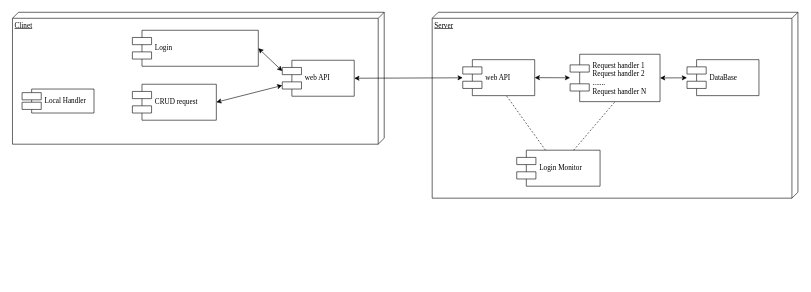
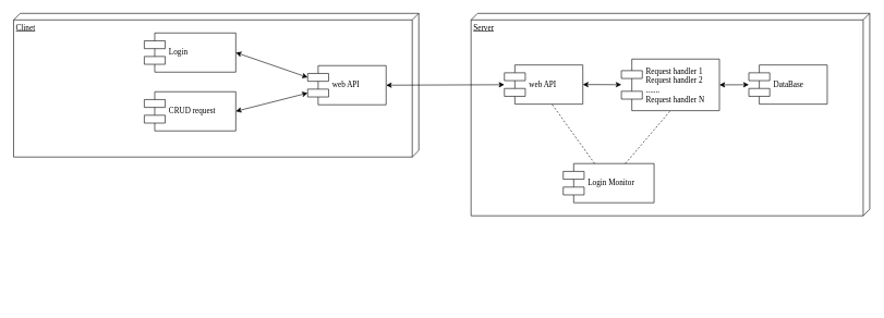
  <mxCell id="0" />
  <mxCell id="1" parent="0" />
  <mxCell id="2" style="edgeStyle=orthogonalEdgeStyle;rounded=0;html=1;labelBackgroundColor=none;startArrow=none;startFill=0;startSize=8;endArrow=none;endFill=0;endSize=16;fontFamily=Verdana;fontSize=12;" parent="1" edge="1"><mxGeometry relative="1" as="geometry"><Array as="points"><mxPoint x="1085" y="465" /></Array><mxPoint x="1085.059" y="270" as="targetPoint" /></mxGeometry></mxCell>
  <mxCell id="3" style="edgeStyle=orthogonalEdgeStyle;rounded=0;html=1;labelBackgroundColor=none;startArrow=none;startFill=0;startSize=8;endArrow=none;endFill=0;endSize=16;fontFamily=Verdana;fontSize=12;" parent="1" edge="1"><mxGeometry relative="1" as="geometry"><Array as="points"><mxPoint x="675" y="465" /></Array><mxPoint x="675.059" y="270" as="targetPoint" /></mxGeometry></mxCell>
  <mxCell id="4" value="Clinet" style="verticalAlign=top;align=left;spacingTop=8;spacingLeft=2;spacingRight=12;shape=cube;size=10;direction=south;fontStyle=4;html=1;rounded=0;shadow=0;comic=0;labelBackgroundColor=none;strokeWidth=1;fontFamily=Verdana;fontSize=12" parent="1" vertex="1"><mxGeometry x="20" y="20" width="620" height="220" as="geometry" /></mxCell>
- <mxCell id="5" value="Login" style="shape=component;align=left;spacingLeft=36;rounded=0;shadow=0;comic=0;labelBackgroundColor=none;strokeWidth=1;fontFamily=Verdana;fontSize=12;html=1;" parent="1" vertex="1"><mxGeometry x="220" y="50" width="210" height="60" as="geometry" /></mxCell>
+ <mxCell id="5" value="Login" style="shape=component;align=left;spacingLeft=36;rounded=0;shadow=0;comic=0;labelBackgroundColor=none;strokeWidth=1;fontFamily=Verdana;fontSize=12;html=1;" parent="1" vertex="1"><mxGeometry x="220" y="50" width="140" height="60" as="geometry" /></mxCell>
  <mxCell id="6" value="CRUD request" style="shape=component;align=left;spacingLeft=36;rounded=0;shadow=0;comic=0;labelBackgroundColor=none;strokeWidth=1;fontFamily=Verdana;fontSize=12;html=1;" parent="1" vertex="1"><mxGeometry x="220" y="140" width="140" height="60" as="geometry" /></mxCell>
  <mxCell id="7" value="web API" style="shape=component;align=left;spacingLeft=36;rounded=0;shadow=0;comic=0;labelBackgroundColor=none;strokeWidth=1;fontFamily=Verdana;fontSize=12;html=1;" parent="1" vertex="1"><mxGeometry x="470" y="100" width="120" height="60" as="geometry" /></mxCell>
  <mxCell id="8" value="" style="endArrow=classic;startArrow=classic;html=1;rounded=0;exitX=1;exitY=0.5;exitDx=0;exitDy=0;entryX=0;entryY=0.3;entryDx=0;entryDy=0;" edge="1" parent="1" source="5" target="7"><mxGeometry width="50" height="50" relative="1" as="geometry"><mxPoint y="110" as="sourcePoint" x="390" /><mxPoint x="440" y="60" as="targetPoint" /></mxGeometry></mxCell>
  <mxCell id="9" value="" style="endArrow=classic;startArrow=classic;html=1;rounded=0;entryX=0;entryY=0.7;entryDx=0;entryDy=0;exitX=1;exitY=0.5;exitDx=0;exitDy=0;" edge="1" parent="1" source="6" target="7"><mxGeometry width="50" height="50" relative="1" as="geometry"><mxPoint x="375" y="170" as="sourcePoint" /><mxPoint x="425" y="120" as="targetPoint" /></mxGeometry></mxCell>
  <mxCell id="10" value="Server" style="verticalAlign=top;align=left;spacingTop=8;spacingLeft=2;spacingRight=12;shape=cube;size=10;direction=south;fontStyle=4;html=1;rounded=0;shadow=0;comic=0;labelBackgroundColor=none;strokeWidth=1;fontFamily=Verdana;fontSize=12" vertex="1" parent="1"><mxGeometry x="720" y="20" width="610" height="310" as="geometry" /></mxCell>
  <mxCell id="11" value="web API" style="shape=component;align=left;spacingLeft=36;rounded=0;shadow=0;comic=0;labelBackgroundColor=none;strokeWidth=1;fontFamily=Verdana;fontSize=12;html=1;" vertex="1" parent="1"><mxGeometry x="771" y="99" width="120" height="60" as="geometry" /></mxCell>
  <mxCell id="12" value="" style="endArrow=classic;startArrow=classic;html=1;rounded=0;exitX=1;exitY=0.5;exitDx=0;exitDy=0;" edge="1" parent="1" source="7" target="11"><mxGeometry width="50" height="50" relative="1" as="geometry"><mxPoint x="690" y="-10" as="sourcePoint" /><mxPoint x="740" y="-60" as="targetPoint" /></mxGeometry></mxCell>
  <mxCell id="13" value="&lt;div&gt;Request handler 1&lt;/div&gt;&lt;div&gt;Request handler 2&lt;/div&gt;&lt;div&gt;.......&lt;/div&gt;&lt;div&gt;Request handler N&lt;br&gt;&lt;/div&gt;" style="shape=component;align=left;spacingLeft=36;rounded=0;shadow=0;comic=0;labelBackgroundColor=none;strokeWidth=1;fontFamily=Verdana;fontSize=12;html=1;" vertex="1" parent="1"><mxGeometry x="950" y="90" width="150" height="79" as="geometry" /></mxCell>
  <mxCell id="14" value="" style="endArrow=classic;startArrow=classic;html=1;rounded=0;exitX=1;exitY=0.5;exitDx=0;exitDy=0;" edge="1" parent="1" source="11" target="13"><mxGeometry width="50" height="50" relative="1" as="geometry"><mxPoint x="914" y="145" as="sourcePoint" /><mxPoint x="946.5" y="115" as="targetPoint" /></mxGeometry></mxCell>
  <mxCell id="15" value="Login Monitor" style="shape=component;align=left;spacingLeft=36;rounded=0;shadow=0;comic=0;labelBackgroundColor=none;strokeWidth=1;fontFamily=Verdana;fontSize=12;html=1;" vertex="1" parent="1"><mxGeometry x="861" y="250" width="139" height="60" as="geometry" /></mxCell>
  <mxCell id="16" value="DataBase" style="shape=component;align=left;spacingLeft=36;rounded=0;shadow=0;comic=0;labelBackgroundColor=none;strokeWidth=1;fontFamily=Verdana;fontSize=12;html=1;" vertex="1" parent="1"><mxGeometry x="1145" y="99" width="120" height="60" as="geometry" /></mxCell>
  <mxCell id="17" value="" style="endArrow=none;dashed=1;html=1;rounded=0;entryX=0.6;entryY=0.983;entryDx=0;entryDy=0;entryPerimeter=0;" edge="1" parent="1" source="15" target="11"><mxGeometry width="50" height="50" relative="1" as="geometry"><mxPoint x="830" y="230" as="sourcePoint" /><mxPoint x="880" y="180" as="targetPoint" /></mxGeometry></mxCell>
  <mxCell id="18" value="" style="endArrow=none;dashed=1;html=1;rounded=0;entryX=0.5;entryY=1;entryDx=0;entryDy=0;" edge="1" parent="1" source="15" target="13"><mxGeometry width="50" height="50" relative="1" as="geometry"><mxPoint x="970" y="230" as="sourcePoint" /><mxPoint x="1020" y="180" as="targetPoint" /></mxGeometry></mxCell>
  <mxCell id="19" value="" style="endArrow=classic;startArrow=classic;html=1;rounded=0;exitX=1;exitY=0.5;exitDx=0;exitDy=0;" edge="1" parent="1" source="13" target="16"><mxGeometry width="50" height="50" relative="1" as="geometry"><mxPoint x="1120" y="140" as="sourcePoint" /><mxPoint x="1170" y="90" as="targetPoint" /></mxGeometry></mxCell>
- <mxCell id="20" value="Local Handler" style="shape=component;align=left;spacingLeft=36;rounded=0;shadow=0;comic=0;labelBackgroundColor=none;strokeWidth=1;fontFamily=Verdana;fontSize=12;html=1;" vertex="1" parent="1"><mxGeometry x="36" y="148" width="120" height="40" as="geometry" /></mxCell>
